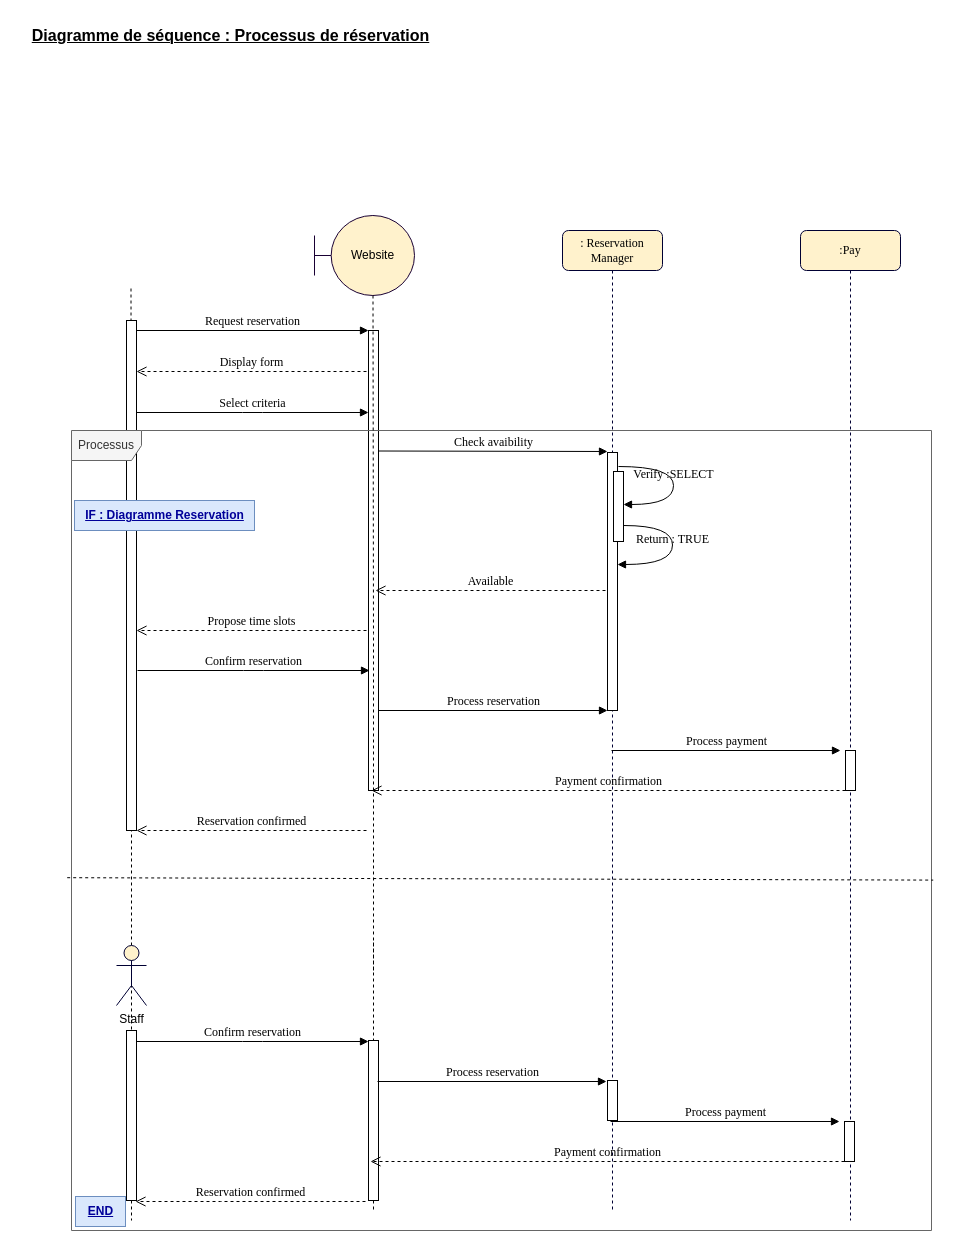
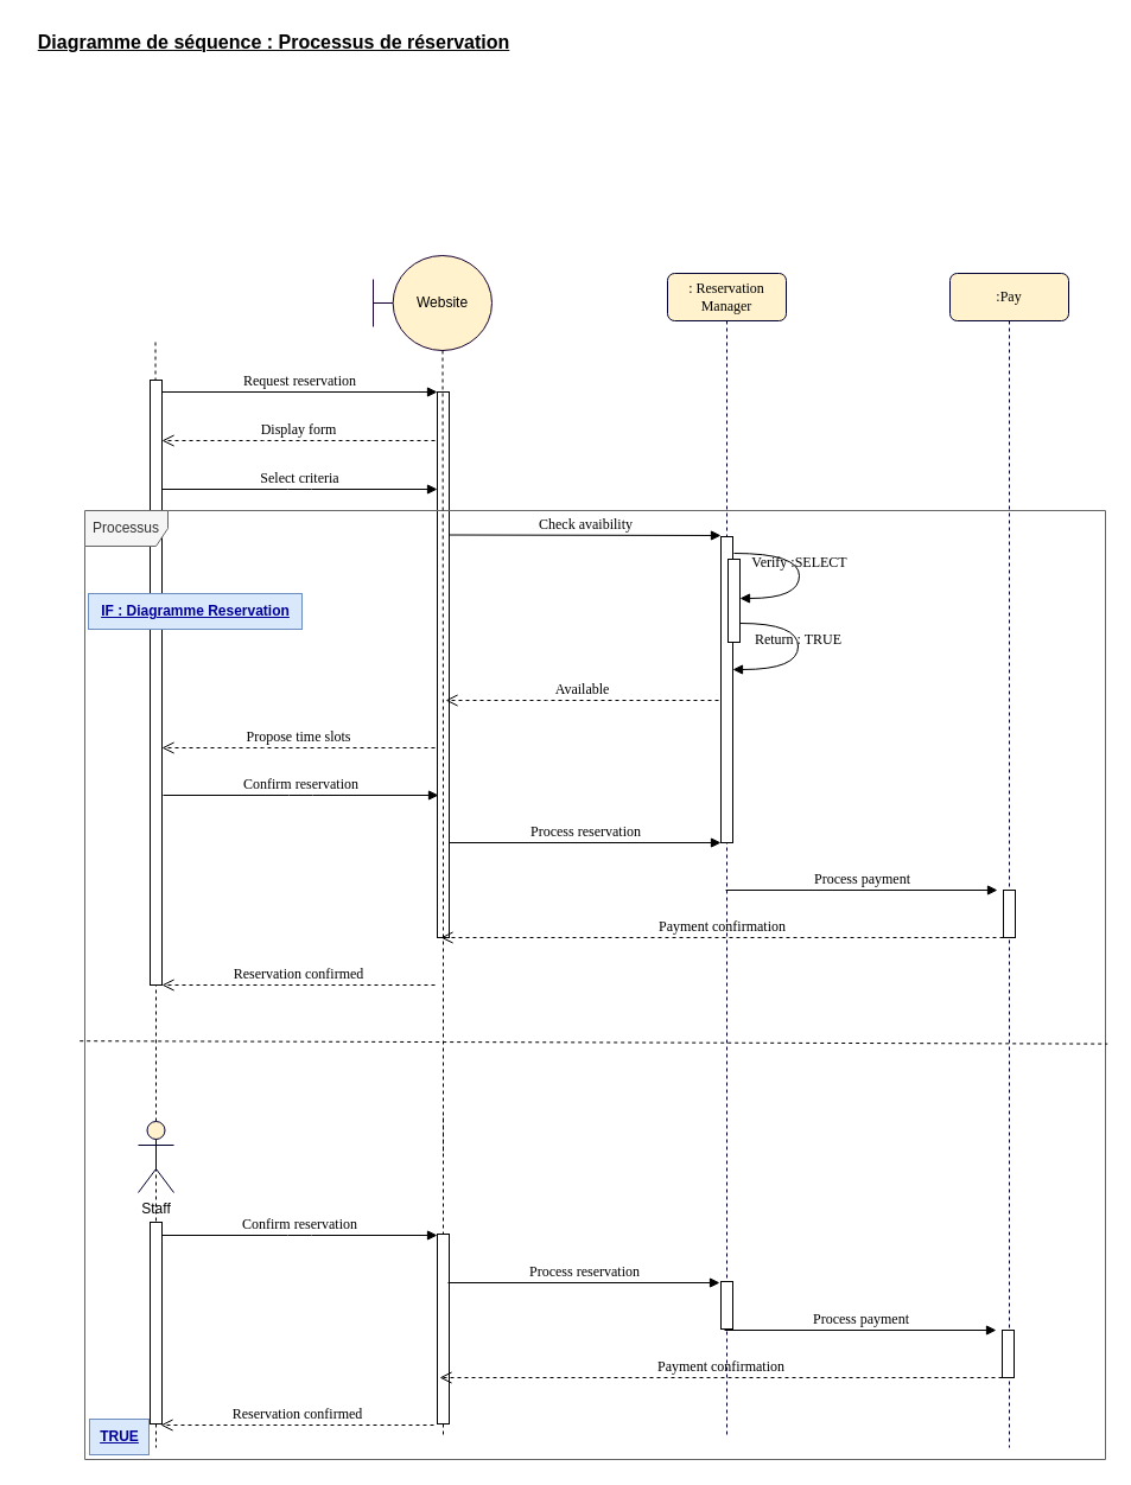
  <mxCell id="0" />
  <mxCell id="1" parent="0" />
  <mxCell id="2" style="edgeStyle=orthogonalEdgeStyle;rounded=0;orthogonalLoop=1;jettySize=auto;html=1;dashed=1;endArrow=none;endFill=0;" edge="1" parent="1"><mxGeometry relative="1" as="geometry"><mxPoint x="373" y="1212" as="targetPoint" /><mxPoint x="373" y="942" as="sourcePoint" /></mxGeometry></mxCell>
  <mxCell id="3" style="edgeStyle=orthogonalEdgeStyle;rounded=0;orthogonalLoop=1;jettySize=auto;html=1;dashed=1;endArrow=none;endFill=0;" edge="1" parent="1"><mxGeometry relative="1" as="geometry"><mxPoint x="131" y="1220" as="targetPoint" /><mxPoint x="130.5" y="288" as="sourcePoint" /></mxGeometry></mxCell>
  <mxCell id="4" value=": Reservation&lt;br&gt;Manager" style="shape=umlLifeline;perimeter=lifelinePerimeter;whiteSpace=wrap;html=1;container=1;collapsible=0;recursiveResize=0;outlineConnect=0;rounded=1;shadow=0;comic=0;labelBackgroundColor=none;strokeWidth=1;fontFamily=Verdana;fontSize=12;align=center;fillColor=#fff2cc;strokeColor=#000033;" vertex="1" parent="1"><mxGeometry x="562" y="230" width="100" height="980" as="geometry" /></mxCell>
  <mxCell id="5" value="" style="html=1;points=[];perimeter=orthogonalPerimeter;rounded=0;shadow=0;comic=0;labelBackgroundColor=none;strokeWidth=1;fontFamily=Verdana;fontSize=12;align=center;" vertex="1" parent="4"><mxGeometry x="45" y="222" width="10" height="258" as="geometry" /></mxCell>
  <mxCell id="6" value="" style="html=1;points=[];perimeter=orthogonalPerimeter;rounded=0;shadow=0;comic=0;labelBackgroundColor=none;strokeWidth=1;fontFamily=Verdana;fontSize=12;align=center;" vertex="1" parent="4"><mxGeometry x="51" y="241" width="10" height="70" as="geometry" /></mxCell>
  <mxCell id="7" value="Return : TRUE" style="html=1;verticalAlign=bottom;endArrow=block;labelBackgroundColor=none;fontFamily=Verdana;fontSize=12;elbow=vertical;edgeStyle=orthogonalEdgeStyle;curved=1;exitX=1.066;exitY=0.713;exitPerimeter=0;" edge="1" parent="4"><mxGeometry relative="1" as="geometry"><mxPoint x="61" y="295" as="sourcePoint" /><mxPoint x="55" y="334" as="targetPoint" /><Array as="points"><mxPoint x="110" y="295" /><mxPoint x="110" y="334" /></Array></mxGeometry></mxCell>
  <mxCell id="8" value=":Pay" style="shape=umlLifeline;perimeter=lifelinePerimeter;whiteSpace=wrap;html=1;container=1;collapsible=0;recursiveResize=0;outlineConnect=0;rounded=1;shadow=0;comic=0;labelBackgroundColor=none;strokeWidth=1;fontFamily=Verdana;fontSize=12;align=center;fillColor=#fff2cc;strokeColor=#000033;" vertex="1" parent="1"><mxGeometry x="800" y="230" width="100" height="990" as="geometry" /></mxCell>
  <mxCell id="9" value="Request reservation" style="html=1;verticalAlign=bottom;endArrow=block;entryX=0;entryY=0;labelBackgroundColor=none;fontFamily=Verdana;fontSize=12;edgeStyle=elbowEdgeStyle;elbow=vertical;" edge="1" parent="1" source="10" target="12"><mxGeometry relative="1" as="geometry"><mxPoint x="311" y="340" as="sourcePoint" /></mxGeometry></mxCell>
  <mxCell id="10" value="" style="html=1;points=[];perimeter=orthogonalPerimeter;rounded=0;shadow=0;comic=0;labelBackgroundColor=none;strokeWidth=1;fontFamily=Verdana;fontSize=12;align=center;" vertex="1" parent="1"><mxGeometry x="126" y="320" width="10" height="510" as="geometry" /></mxCell>
  <mxCell id="11" value="Website" style="shape=umlBoundary;whiteSpace=wrap;html=1;fillColor=#fff2cc;strokeColor=#190033;" vertex="1" parent="1"><mxGeometry x="314" y="215" width="100" height="80" as="geometry" /></mxCell>
  <mxCell id="12" value="" style="html=1;points=[];perimeter=orthogonalPerimeter;rounded=0;shadow=0;comic=0;labelBackgroundColor=none;strokeWidth=1;fontFamily=Verdana;fontSize=12;align=center;" vertex="1" parent="1"><mxGeometry x="368" y="330" width="10" height="460" as="geometry" /></mxCell>
  <mxCell id="13" value="Display form" style="html=1;verticalAlign=bottom;endArrow=open;dashed=1;endSize=8;labelBackgroundColor=none;fontFamily=Verdana;fontSize=12;edgeStyle=elbowEdgeStyle;elbow=vertical;" edge="1" parent="1"><mxGeometry relative="1" as="geometry"><mxPoint x="136" y="371" as="targetPoint" /><Array as="points"><mxPoint x="211" y="371" /><mxPoint x="241" y="371" /></Array><mxPoint x="366" y="371" as="sourcePoint" /></mxGeometry></mxCell>
  <mxCell id="14" value="Select criteria" style="html=1;verticalAlign=bottom;endArrow=block;entryX=0;entryY=0;labelBackgroundColor=none;fontFamily=Verdana;fontSize=12;edgeStyle=elbowEdgeStyle;elbow=vertical;" edge="1" parent="1"><mxGeometry relative="1" as="geometry"><mxPoint x="136" y="412" as="sourcePoint" /><mxPoint x="368" y="412" as="targetPoint" /></mxGeometry></mxCell>
  <mxCell id="15" value="Check avaibility" style="html=1;verticalAlign=bottom;endArrow=block;entryX=0;entryY=0;labelBackgroundColor=none;fontFamily=Verdana;fontSize=12;edgeStyle=elbowEdgeStyle;elbow=vertical;" edge="1" parent="1"><mxGeometry x="0.004" relative="1" as="geometry"><mxPoint x="378" y="450.5" as="sourcePoint" /><mxPoint x="607" y="450.5" as="targetPoint" /><mxPoint as="offset" /></mxGeometry></mxCell>
  <mxCell id="16" value="Verify :SELECT" style="html=1;verticalAlign=bottom;endArrow=block;labelBackgroundColor=none;fontFamily=Verdana;fontSize=12;elbow=vertical;edgeStyle=orthogonalEdgeStyle;curved=1;entryX=1;entryY=0.286;entryPerimeter=0;exitX=1.038;exitY=0.345;exitPerimeter=0;" edge="1" parent="1"><mxGeometry relative="1" as="geometry"><mxPoint x="618" y="466" as="sourcePoint" /><mxPoint x="623" y="504" as="targetPoint" /><Array as="points"><mxPoint x="673" y="466" /><mxPoint x="673" y="504" /></Array></mxGeometry></mxCell>
  <mxCell id="17" value="Available" style="html=1;verticalAlign=bottom;endArrow=open;dashed=1;endSize=8;labelBackgroundColor=none;fontFamily=Verdana;fontSize=12;edgeStyle=elbowEdgeStyle;elbow=vertical;" edge="1" parent="1"><mxGeometry relative="1" as="geometry"><mxPoint x="375" y="590" as="targetPoint" /><Array as="points"><mxPoint x="450" y="590" /><mxPoint x="480" y="590" /></Array><mxPoint x="605" y="590" as="sourcePoint" /></mxGeometry></mxCell>
  <mxCell id="18" value="Processus" style="shape=umlFrame;whiteSpace=wrap;html=1;pointerEvents=0;width=70;height=30;movable=1;resizable=1;rotatable=1;deletable=1;editable=1;locked=0;connectable=1;fillColor=#f5f5f5;fontColor=#333333;strokeColor=#666666;" vertex="1" parent="1"><mxGeometry x="71" y="430" width="860" height="800" as="geometry" /></mxCell>
  <mxCell id="19" value="&lt;b&gt;&lt;font color=&quot;#000099&quot;&gt;&lt;u&gt;IF : Diagramme Reservation&lt;/u&gt;&lt;/font&gt;&lt;/b&gt;" style="text;html=1;align=center;verticalAlign=middle;resizable=1;points=[];autosize=1;strokeColor=#6c8ebf;fillColor=#dae8fc;movable=1;rotatable=1;deletable=1;editable=1;locked=0;connectable=1;" vertex="1" parent="1"><mxGeometry x="74" y="500" width="180" height="30" as="geometry" /></mxCell>
  <mxCell id="20" value="Propose time slots" style="html=1;verticalAlign=bottom;endArrow=open;dashed=1;endSize=8;labelBackgroundColor=none;fontFamily=Verdana;fontSize=12;edgeStyle=elbowEdgeStyle;elbow=vertical;" edge="1" parent="1"><mxGeometry relative="1" as="geometry"><mxPoint x="136" y="630" as="targetPoint" /><Array as="points"><mxPoint x="211" y="630" /><mxPoint x="241" y="630" /></Array><mxPoint x="366" y="630" as="sourcePoint" /></mxGeometry></mxCell>
  <mxCell id="21" value="Confirm reservation" style="html=1;verticalAlign=bottom;endArrow=block;entryX=0;entryY=0;labelBackgroundColor=none;fontFamily=Verdana;fontSize=12;edgeStyle=elbowEdgeStyle;elbow=vertical;" edge="1" parent="1"><mxGeometry relative="1" as="geometry"><mxPoint x="137" y="670" as="sourcePoint" /><mxPoint x="369" y="670" as="targetPoint" /></mxGeometry></mxCell>
  <mxCell id="22" value="Process reservation" style="html=1;verticalAlign=bottom;endArrow=block;entryX=0;entryY=0;labelBackgroundColor=none;fontFamily=Verdana;fontSize=12;edgeStyle=elbowEdgeStyle;elbow=vertical;" edge="1" parent="1"><mxGeometry x="0.004" relative="1" as="geometry"><mxPoint x="378" y="710" as="sourcePoint" /><mxPoint x="607" y="710" as="targetPoint" /><mxPoint as="offset" /></mxGeometry></mxCell>
  <mxCell id="23" value="Process payment" style="html=1;verticalAlign=bottom;endArrow=block;entryX=0;entryY=0;labelBackgroundColor=none;fontFamily=Verdana;fontSize=12;edgeStyle=elbowEdgeStyle;elbow=vertical;" edge="1" parent="1"><mxGeometry x="0.004" relative="1" as="geometry"><mxPoint x="611" y="750" as="sourcePoint" /><mxPoint x="840" y="750" as="targetPoint" /><mxPoint as="offset" /></mxGeometry></mxCell>
  <mxCell id="24" value="Payment confirmation" style="html=1;verticalAlign=bottom;endArrow=open;dashed=1;endSize=8;labelBackgroundColor=none;fontFamily=Verdana;fontSize=12;edgeStyle=elbowEdgeStyle;elbow=vertical;" edge="1" parent="1" source="26"><mxGeometry relative="1" as="geometry"><mxPoint x="371" y="790" as="targetPoint" /><Array as="points"><mxPoint x="720" y="790" /></Array><mxPoint x="845" y="790" as="sourcePoint" /></mxGeometry></mxCell>
  <mxCell id="25" value="Reservation confirmed" style="html=1;verticalAlign=bottom;endArrow=open;dashed=1;endSize=8;labelBackgroundColor=none;fontFamily=Verdana;fontSize=12;edgeStyle=elbowEdgeStyle;elbow=vertical;" edge="1" parent="1"><mxGeometry relative="1" as="geometry"><mxPoint x="136" y="830" as="targetPoint" /><Array as="points"><mxPoint x="211" y="830" /><mxPoint x="241" y="830" /></Array><mxPoint x="366" y="830" as="sourcePoint" /></mxGeometry></mxCell>
  <mxCell id="26" value="" style="html=1;points=[];perimeter=orthogonalPerimeter;rounded=0;shadow=0;comic=0;labelBackgroundColor=none;strokeWidth=1;fontFamily=Verdana;fontSize=12;align=center;" vertex="1" parent="1"><mxGeometry x="845" y="750" width="10" height="40" as="geometry" /></mxCell>
  <mxCell id="27" value="" style="endArrow=none;dashed=1;html=1;rounded=0;exitX=-0.005;exitY=0.559;exitDx=0;exitDy=0;exitPerimeter=0;entryX=1.002;entryY=0.562;entryDx=0;entryDy=0;entryPerimeter=0;" edge="1" parent="1" source="18" target="18"><mxGeometry width="50" height="50" relative="1" as="geometry"><mxPoint x="421" y="1030" as="sourcePoint" /><mxPoint x="471" y="980" as="targetPoint" /></mxGeometry></mxCell>
  <mxCell id="28" value="" style="edgeStyle=orthogonalEdgeStyle;rounded=0;orthogonalLoop=1;jettySize=auto;html=1;dashed=1;endArrow=none;endFill=0;" edge="1" parent="1"><mxGeometry relative="1" as="geometry"><mxPoint x="373" y="970" as="targetPoint" /><mxPoint x="372.5" y="295" as="sourcePoint" /></mxGeometry></mxCell>
  <mxCell id="29" value="" style="html=1;points=[];perimeter=orthogonalPerimeter;rounded=0;shadow=0;comic=0;labelBackgroundColor=none;strokeWidth=1;fontFamily=Verdana;fontSize=12;align=center;" vertex="1" parent="1"><mxGeometry x="126" y="1030" width="10" height="170" as="geometry" /></mxCell>
  <mxCell id="30" value="" style="html=1;points=[];perimeter=orthogonalPerimeter;rounded=0;shadow=0;comic=0;labelBackgroundColor=none;strokeWidth=1;fontFamily=Verdana;fontSize=12;align=center;" vertex="1" parent="1"><mxGeometry x="368" y="1040" width="10" height="160" as="geometry" /></mxCell>
  <mxCell id="31" value="" style="html=1;points=[];perimeter=orthogonalPerimeter;rounded=0;shadow=0;comic=0;labelBackgroundColor=none;strokeWidth=1;fontFamily=Verdana;fontSize=12;align=center;" vertex="1" parent="1"><mxGeometry x="607" y="1080" width="10" height="40" as="geometry" /></mxCell>
  <mxCell id="32" value="Staff" style="shape=umlActor;verticalLabelPosition=bottom;verticalAlign=top;html=1;outlineConnect=0;fillColor=#fff2cc;strokeColor=#000033;" vertex="1" parent="1"><mxGeometry x="116" y="945" width="30" height="60" as="geometry" /></mxCell>
  <mxCell id="33" value="Confirm reservation" style="html=1;verticalAlign=bottom;endArrow=block;entryX=0;entryY=0;labelBackgroundColor=none;fontFamily=Verdana;fontSize=12;edgeStyle=elbowEdgeStyle;elbow=vertical;" edge="1" parent="1"><mxGeometry relative="1" as="geometry"><mxPoint x="136" y="1041" as="sourcePoint" /><mxPoint x="368" y="1041" as="targetPoint" /></mxGeometry></mxCell>
  <mxCell id="34" value="Process reservation" style="html=1;verticalAlign=bottom;endArrow=block;entryX=0;entryY=0;labelBackgroundColor=none;fontFamily=Verdana;fontSize=12;edgeStyle=elbowEdgeStyle;elbow=vertical;" edge="1" parent="1"><mxGeometry x="0.004" relative="1" as="geometry"><mxPoint x="377" y="1081" as="sourcePoint" /><mxPoint x="606" y="1081" as="targetPoint" /><mxPoint as="offset" /></mxGeometry></mxCell>
  <mxCell id="35" value="Process payment" style="html=1;verticalAlign=bottom;endArrow=block;entryX=0;entryY=0;labelBackgroundColor=none;fontFamily=Verdana;fontSize=12;edgeStyle=elbowEdgeStyle;elbow=vertical;" edge="1" parent="1"><mxGeometry x="0.004" relative="1" as="geometry"><mxPoint x="610" y="1121" as="sourcePoint" /><mxPoint x="839" y="1121" as="targetPoint" /><mxPoint as="offset" /></mxGeometry></mxCell>
  <mxCell id="36" value="Payment confirmation" style="html=1;verticalAlign=bottom;endArrow=open;dashed=1;endSize=8;labelBackgroundColor=none;fontFamily=Verdana;fontSize=12;edgeStyle=elbowEdgeStyle;elbow=vertical;" edge="1" parent="1" source="38"><mxGeometry relative="1" as="geometry"><mxPoint x="370" y="1161" as="targetPoint" /><Array as="points"><mxPoint x="719" y="1161" /></Array><mxPoint x="844" y="1161" as="sourcePoint" /></mxGeometry></mxCell>
  <mxCell id="37" value="Reservation confirmed" style="html=1;verticalAlign=bottom;endArrow=open;dashed=1;endSize=8;labelBackgroundColor=none;fontFamily=Verdana;fontSize=12;edgeStyle=elbowEdgeStyle;elbow=vertical;" edge="1" parent="1"><mxGeometry relative="1" as="geometry"><mxPoint x="135" y="1201" as="targetPoint" /><Array as="points"><mxPoint x="210" y="1201" /><mxPoint x="240" y="1201" /></Array><mxPoint x="365" y="1201" as="sourcePoint" /></mxGeometry></mxCell>
  <mxCell id="38" value="" style="html=1;points=[];perimeter=orthogonalPerimeter;rounded=0;shadow=0;comic=0;labelBackgroundColor=none;strokeWidth=1;fontFamily=Verdana;fontSize=12;align=center;" vertex="1" parent="1"><mxGeometry x="844" y="1121" width="10" height="40" as="geometry" /></mxCell>
  <mxCell id="39" value="&lt;b&gt;&lt;u&gt;&lt;font style=&quot;font-size: 16px;&quot;&gt;Diagramme de séquence : Processus de réservation&lt;/font&gt;&lt;/u&gt;&lt;/b&gt;" style="text;html=1;align=center;verticalAlign=middle;resizable=0;points=[];autosize=1;strokeColor=none;fillColor=none;" vertex="1" parent="1"><mxGeometry x="20" y="20" width="420" height="30" as="geometry" /></mxCell>
- <mxCell id="40" value="&lt;b&gt;&lt;font color=&quot;#000099&quot;&gt;&lt;u&gt;END&lt;/u&gt;&lt;/font&gt;&lt;/b&gt;" style="text;html=1;align=center;verticalAlign=middle;resizable=1;points=[];autosize=1;strokeColor=#6c8ebf;fillColor=#dae8fc;movable=1;rotatable=1;deletable=1;editable=1;locked=0;connectable=1;" vertex="1" parent="1"><mxGeometry x="75" y="1196" width="50" height="30" as="geometry" /></mxCell>
+ <mxCell id="40" value="&lt;b&gt;&lt;font color=&quot;#000099&quot;&gt;&lt;u&gt;TRUE&lt;/u&gt;&lt;/font&gt;&lt;/b&gt;" style="text;html=1;align=center;verticalAlign=middle;resizable=1;points=[];autosize=1;strokeColor=#6c8ebf;fillColor=#dae8fc;movable=1;rotatable=1;deletable=1;editable=1;locked=0;connectable=1;" vertex="1" parent="1"><mxGeometry x="75" y="1196" width="50" height="30" as="geometry" /></mxCell>
